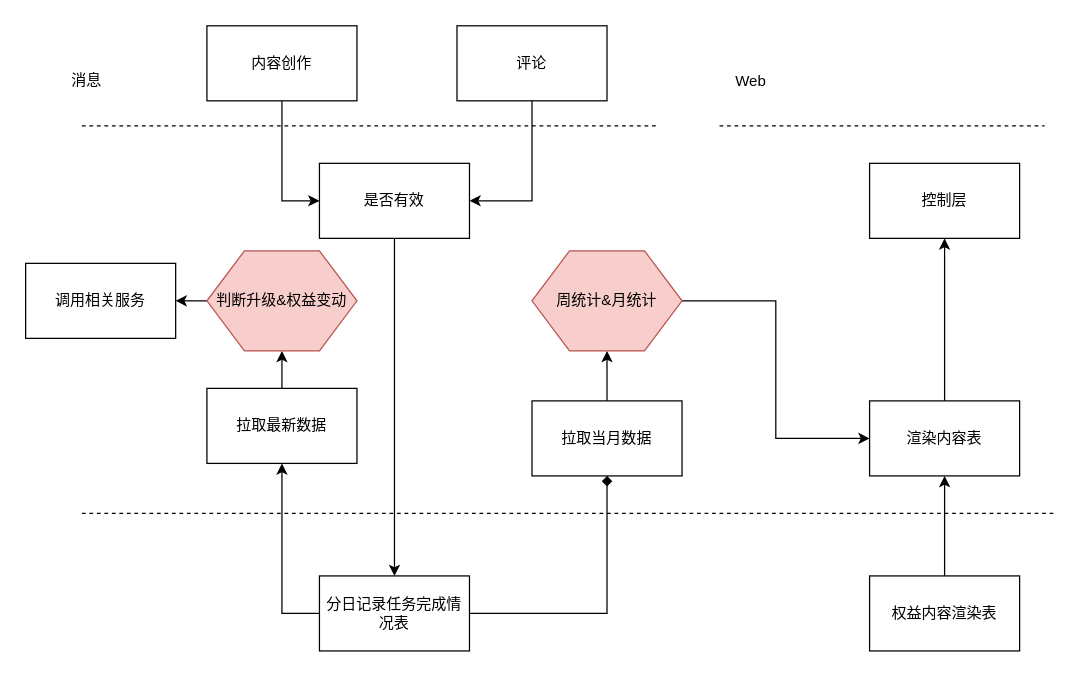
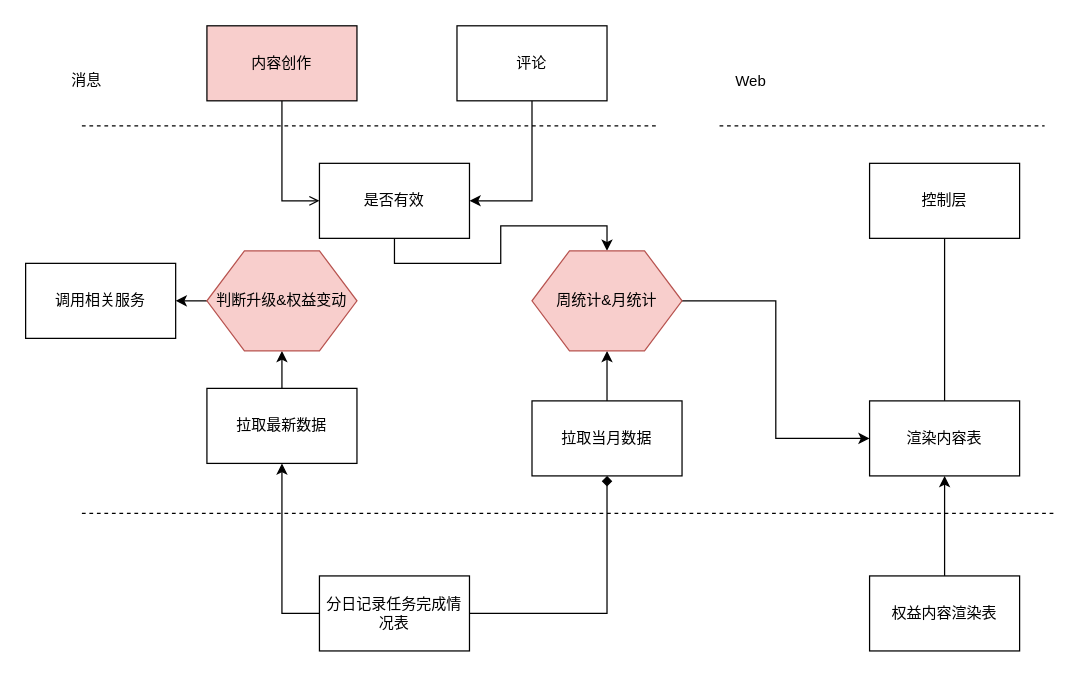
  <mxCell id="0" />
  <mxCell id="1" parent="0" />
- <mxCell id="2" style="edgeStyle=orthogonalEdgeStyle;rounded=0;orthogonalLoop=1;jettySize=auto;html=1;exitX=0.5;exitY=1;exitDx=0;exitDy=0;entryX=0;entryY=0.5;entryDx=0;entryDy=0;" edge="1" parent="1" source="3" target="9"><mxGeometry relative="1" as="geometry" /></mxCell>
- <mxCell id="3" value="内容创作" style="rounded=0;whiteSpace=wrap;html=1;" vertex="1" parent="1"><mxGeometry x="165" y="20" width="120" height="60" as="geometry" /></mxCell>
+ <mxCell id="2" style="edgeStyle=orthogonalEdgeStyle;rounded=0;orthogonalLoop=1;jettySize=auto;html=1;exitX=0.5;exitY=1;exitDx=0;exitDy=0;entryX=0;entryY=0.5;entryDx=0;entryDy=0;endArrow=open;" edge="1" parent="1" source="3" target="9"><mxGeometry relative="1" as="geometry" /></mxCell>
+ <mxCell id="3" value="内容创作" style="rounded=0;whiteSpace=wrap;html=1;fillColor=#f8cecc;" vertex="1" parent="1"><mxGeometry x="165" y="20" width="120" height="60" as="geometry" /></mxCell>
  <mxCell id="4" style="edgeStyle=orthogonalEdgeStyle;rounded=0;orthogonalLoop=1;jettySize=auto;html=1;exitX=0.5;exitY=1;exitDx=0;exitDy=0;entryX=1;entryY=0.5;entryDx=0;entryDy=0;" edge="1" parent="1" source="5" target="9"><mxGeometry relative="1" as="geometry" /></mxCell>
  <mxCell id="5" value="评论" style="rounded=0;whiteSpace=wrap;html=1;" vertex="1" parent="1"><mxGeometry x="365" y="20" width="120" height="60" as="geometry" /></mxCell>
  <mxCell id="6" value="消息" style="text;html=1;" vertex="1" parent="1"><mxGeometry x="55" y="50" width="50" height="30" as="geometry" /></mxCell>
  <mxCell id="7" value="" style="endArrow=none;dashed=1;html=1;" edge="1" parent="1"><mxGeometry width="50" height="50" relative="1" as="geometry"><mxPoint x="65" y="100" as="sourcePoint" /><mxPoint x="525" y="100" as="targetPoint" /></mxGeometry></mxCell>
- <mxCell id="8" style="edgeStyle=orthogonalEdgeStyle;rounded=0;orthogonalLoop=1;jettySize=auto;html=1;exitX=0.5;exitY=1;exitDx=0;exitDy=0;" edge="1" parent="1" source="9" target="12"><mxGeometry relative="1" as="geometry" /></mxCell>
+ <mxCell id="8" style="edgeStyle=orthogonalEdgeStyle;rounded=0;orthogonalLoop=1;jettySize=auto;html=1;exitX=0.5;exitY=1;exitDx=0;exitDy=0;" edge="1" parent="1" source="9" target="27"><mxGeometry relative="1" as="geometry" /></mxCell>
  <mxCell id="9" value="是否有效" style="rounded=0;whiteSpace=wrap;html=1;" vertex="1" parent="1"><mxGeometry x="255" y="130" width="120" height="60" as="geometry" /></mxCell>
  <mxCell id="10" style="edgeStyle=orthogonalEdgeStyle;rounded=0;orthogonalLoop=1;jettySize=auto;html=1;exitX=1;exitY=0.5;exitDx=0;exitDy=0;entryX=0.5;entryY=1;entryDx=0;entryDy=0;endArrow=diamond;" edge="1" parent="1" source="12" target="25"><mxGeometry relative="1" as="geometry" /></mxCell>
  <mxCell id="11" style="edgeStyle=orthogonalEdgeStyle;rounded=0;orthogonalLoop=1;jettySize=auto;html=1;exitX=0;exitY=0.5;exitDx=0;exitDy=0;entryX=0.5;entryY=1;entryDx=0;entryDy=0;" edge="1" parent="1" source="12" target="15"><mxGeometry relative="1" as="geometry" /></mxCell>
  <mxCell id="12" value="分日记录任务完成情况表" style="rounded=0;whiteSpace=wrap;html=1;" vertex="1" parent="1"><mxGeometry x="255" y="460" width="120" height="60" as="geometry" /></mxCell>
  <mxCell id="13" value="" style="endArrow=none;dashed=1;html=1;" edge="1" parent="1"><mxGeometry width="50" height="50" relative="1" as="geometry"><mxPoint x="65" y="410" as="sourcePoint" /><mxPoint x="845" y="410" as="targetPoint" /></mxGeometry></mxCell>
  <mxCell id="14" style="edgeStyle=orthogonalEdgeStyle;rounded=0;orthogonalLoop=1;jettySize=auto;html=1;exitX=0.5;exitY=0;exitDx=0;exitDy=0;entryX=0.5;entryY=1;entryDx=0;entryDy=0;" edge="1" parent="1" source="15" target="17"><mxGeometry relative="1" as="geometry" /></mxCell>
  <mxCell id="15" value="拉取最新数据" style="rounded=0;whiteSpace=wrap;html=1;" vertex="1" parent="1"><mxGeometry x="165" y="310" width="120" height="60" as="geometry" /></mxCell>
  <mxCell id="16" style="edgeStyle=orthogonalEdgeStyle;rounded=0;orthogonalLoop=1;jettySize=auto;html=1;exitX=0;exitY=0.5;exitDx=0;exitDy=0;entryX=1;entryY=0.5;entryDx=0;entryDy=0;" edge="1" parent="1" source="17" target="23"><mxGeometry relative="1" as="geometry" /></mxCell>
  <mxCell id="17" value="判断升级&amp;amp;权益变动" style="shape=hexagon;perimeter=hexagonPerimeter2;whiteSpace=wrap;html=1;fillColor=#f8cecc;strokeColor=#b85450;" vertex="1" parent="1"><mxGeometry x="165" y="200" width="120" height="80" as="geometry" /></mxCell>
- <mxCell id="18" style="edgeStyle=orthogonalEdgeStyle;rounded=0;orthogonalLoop=1;jettySize=auto;html=1;exitX=0.5;exitY=0;exitDx=0;exitDy=0;entryX=0.5;entryY=1;entryDx=0;entryDy=0;" edge="1" parent="1" source="19" target="22"><mxGeometry relative="1" as="geometry" /></mxCell>
+ <mxCell id="18" style="edgeStyle=orthogonalEdgeStyle;rounded=0;orthogonalLoop=1;jettySize=auto;html=1;exitX=0.5;exitY=0;exitDx=0;exitDy=0;entryX=0.5;entryY=1;entryDx=0;entryDy=0;endArrow=none;" edge="1" parent="1" source="19" target="22"><mxGeometry relative="1" as="geometry" /></mxCell>
  <mxCell id="19" value="渲染内容表" style="rounded=0;whiteSpace=wrap;html=1;" vertex="1" parent="1"><mxGeometry x="695" y="320" width="120" height="60" as="geometry" /></mxCell>
  <mxCell id="20" value="Web" style="text;html=1;resizable=0;points=[];autosize=1;align=left;verticalAlign=top;spacingTop=-4;" vertex="1" parent="1"><mxGeometry x="586" y="55" width="40" height="20" as="geometry" /></mxCell>
  <mxCell id="21" value="" style="endArrow=none;dashed=1;html=1;" edge="1" parent="1"><mxGeometry width="50" height="50" relative="1" as="geometry"><mxPoint x="575" y="100" as="sourcePoint" /><mxPoint x="835" y="100" as="targetPoint" /></mxGeometry></mxCell>
  <mxCell id="22" value="控制层" style="rounded=0;whiteSpace=wrap;html=1;" vertex="1" parent="1"><mxGeometry x="695" y="130" width="120" height="60" as="geometry" /></mxCell>
  <mxCell id="23" value="调用相关服务" style="rounded=0;whiteSpace=wrap;html=1;" vertex="1" parent="1"><mxGeometry x="20" y="210" width="120" height="60" as="geometry" /></mxCell>
  <mxCell id="24" style="edgeStyle=orthogonalEdgeStyle;rounded=0;orthogonalLoop=1;jettySize=auto;html=1;exitX=0.5;exitY=0;exitDx=0;exitDy=0;" edge="1" parent="1" source="25" target="27"><mxGeometry relative="1" as="geometry" /></mxCell>
  <mxCell id="25" value="&lt;span&gt;拉取当月数据&lt;/span&gt;" style="rounded=0;whiteSpace=wrap;html=1;" vertex="1" parent="1"><mxGeometry x="425" y="320" width="120" height="60" as="geometry" /></mxCell>
  <mxCell id="26" style="edgeStyle=orthogonalEdgeStyle;rounded=0;orthogonalLoop=1;jettySize=auto;html=1;exitX=1;exitY=0.5;exitDx=0;exitDy=0;entryX=0;entryY=0.5;entryDx=0;entryDy=0;" edge="1" parent="1" source="27" target="19"><mxGeometry relative="1" as="geometry" /></mxCell>
  <mxCell id="27" value="&lt;span&gt;周统计&amp;amp;月统计&lt;/span&gt;" style="shape=hexagon;perimeter=hexagonPerimeter2;whiteSpace=wrap;html=1;fillColor=#f8cecc;strokeColor=#b85450;" vertex="1" parent="1"><mxGeometry x="425" y="200" width="120" height="80" as="geometry" /></mxCell>
  <mxCell id="28" style="edgeStyle=orthogonalEdgeStyle;rounded=0;orthogonalLoop=1;jettySize=auto;html=1;exitX=0.5;exitY=0;exitDx=0;exitDy=0;entryX=0.5;entryY=1;entryDx=0;entryDy=0;" edge="1" parent="1" source="29" target="19"><mxGeometry relative="1" as="geometry" /></mxCell>
  <mxCell id="29" value="权益内容渲染表" style="rounded=0;whiteSpace=wrap;html=1;" vertex="1" parent="1"><mxGeometry x="695" y="460" width="120" height="60" as="geometry" /></mxCell>
